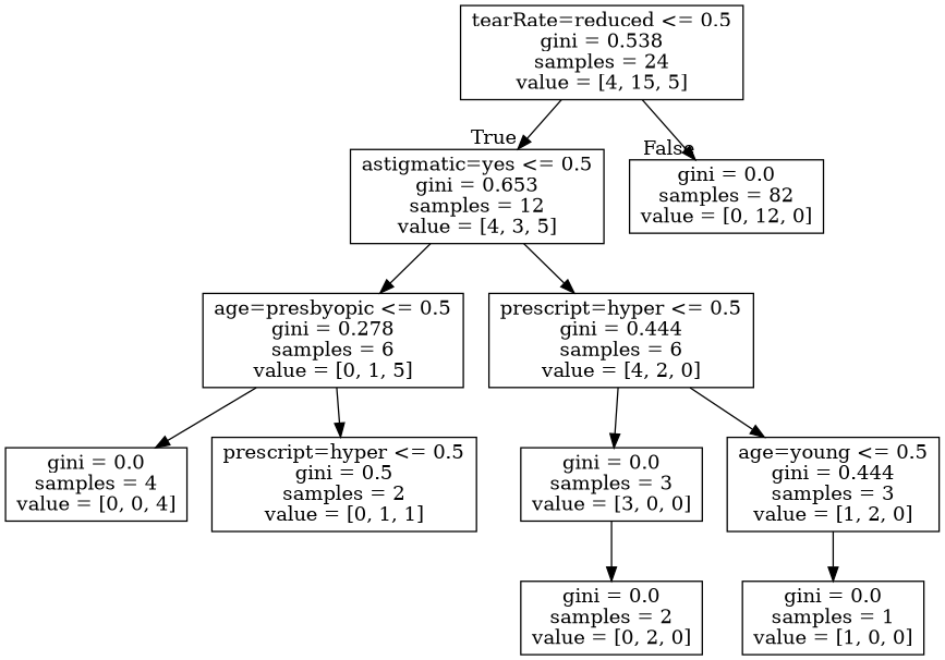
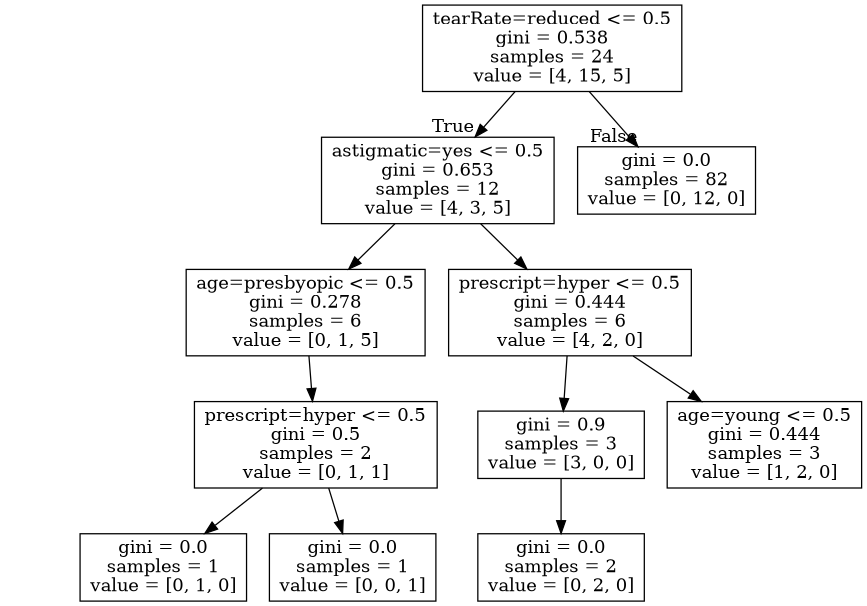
  digraph {
    node [shape=box]
    n1 [label="tearRate=reduced <= 0.5\ngini = 0.538\nsamples = 24\nvalue = [4, 15, 5]"]
    n2 [label="astigmatic=yes <= 0.5\ngini = 0.653\nsamples = 12\nvalue = [4, 3, 5]"]
    n3 [label="gini = 0.0\nsamples = 82\nvalue = [0, 12, 0]"]
    n4 [label="age=presbyopic <= 0.5\ngini = 0.278\nsamples = 6\nvalue = [0, 1, 5]"]
    n5 [label="prescript=hyper <= 0.5\ngini = 0.444\nsamples = 6\nvalue = [4, 2, 0]"]
-   n6 [label="gini = 0.0\nsamples = 4\nvalue = [0, 0, 4]"]
    n7 [label="prescript=hyper <= 0.5\ngini = 0.5\nsamples = 2\nvalue = [0, 1, 1]"]
-   n8 [label="gini = 0.0\nsamples = 3\nvalue = [3, 0, 0]"]
+   n8 [label="gini = 0.9\nsamples = 3\nvalue = [3, 0, 0]"]
    n9 [label="age=young <= 0.5\ngini = 0.444\nsamples = 3\nvalue = [1, 2, 0]"]
+   n10 [label="gini = 0.0\nsamples = 1\nvalue = [0, 1, 0]"]
+   n11 [label="gini = 0.0\nsamples = 1\nvalue = [0, 0, 1]"]
    n12 [label="gini = 0.0\nsamples = 2\nvalue = [0, 2, 0]"]
-   n13 [label="gini = 0.0\nsamples = 1\nvalue = [1, 0, 0]"]
    n1 -> n2 [headlabel=True labelangle=45 labeldistance=2.5]
    n1 -> n3 [headlabel=False labelangle=-45 labeldistance=2.5]
    n2 -> n4
    n2 -> n5
-   n4 -> n6
    n4 -> n7
    n5 -> n8
    n5 -> n9
+   n7 -> n10
+   n7 -> n11
    n8 -> n12
-   n9 -> n13
  }
